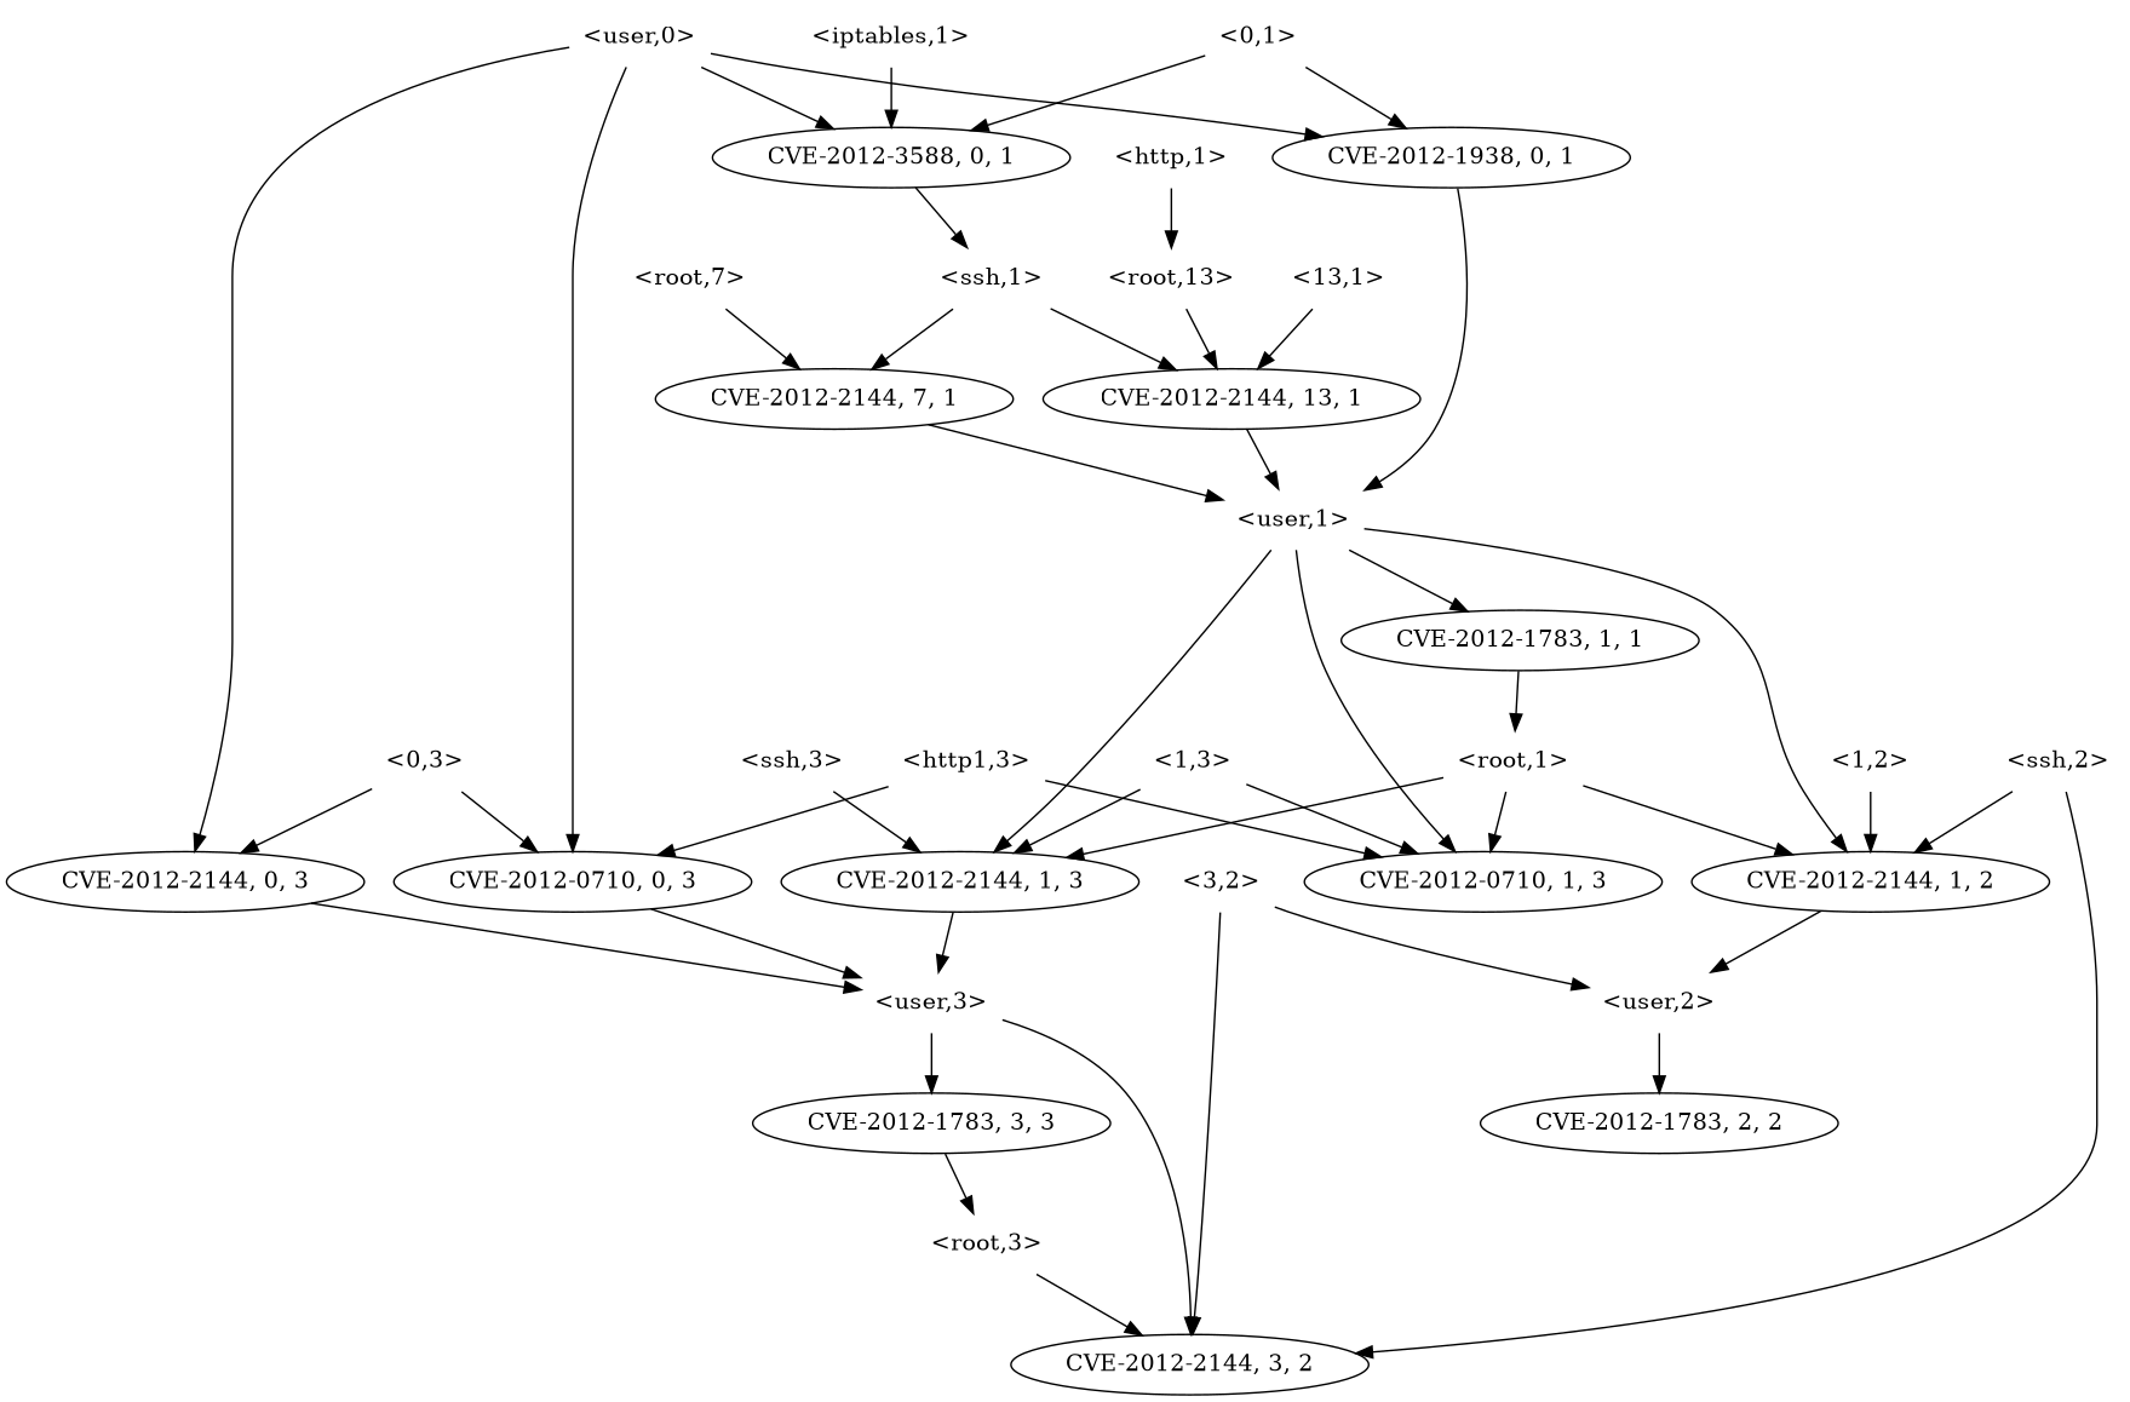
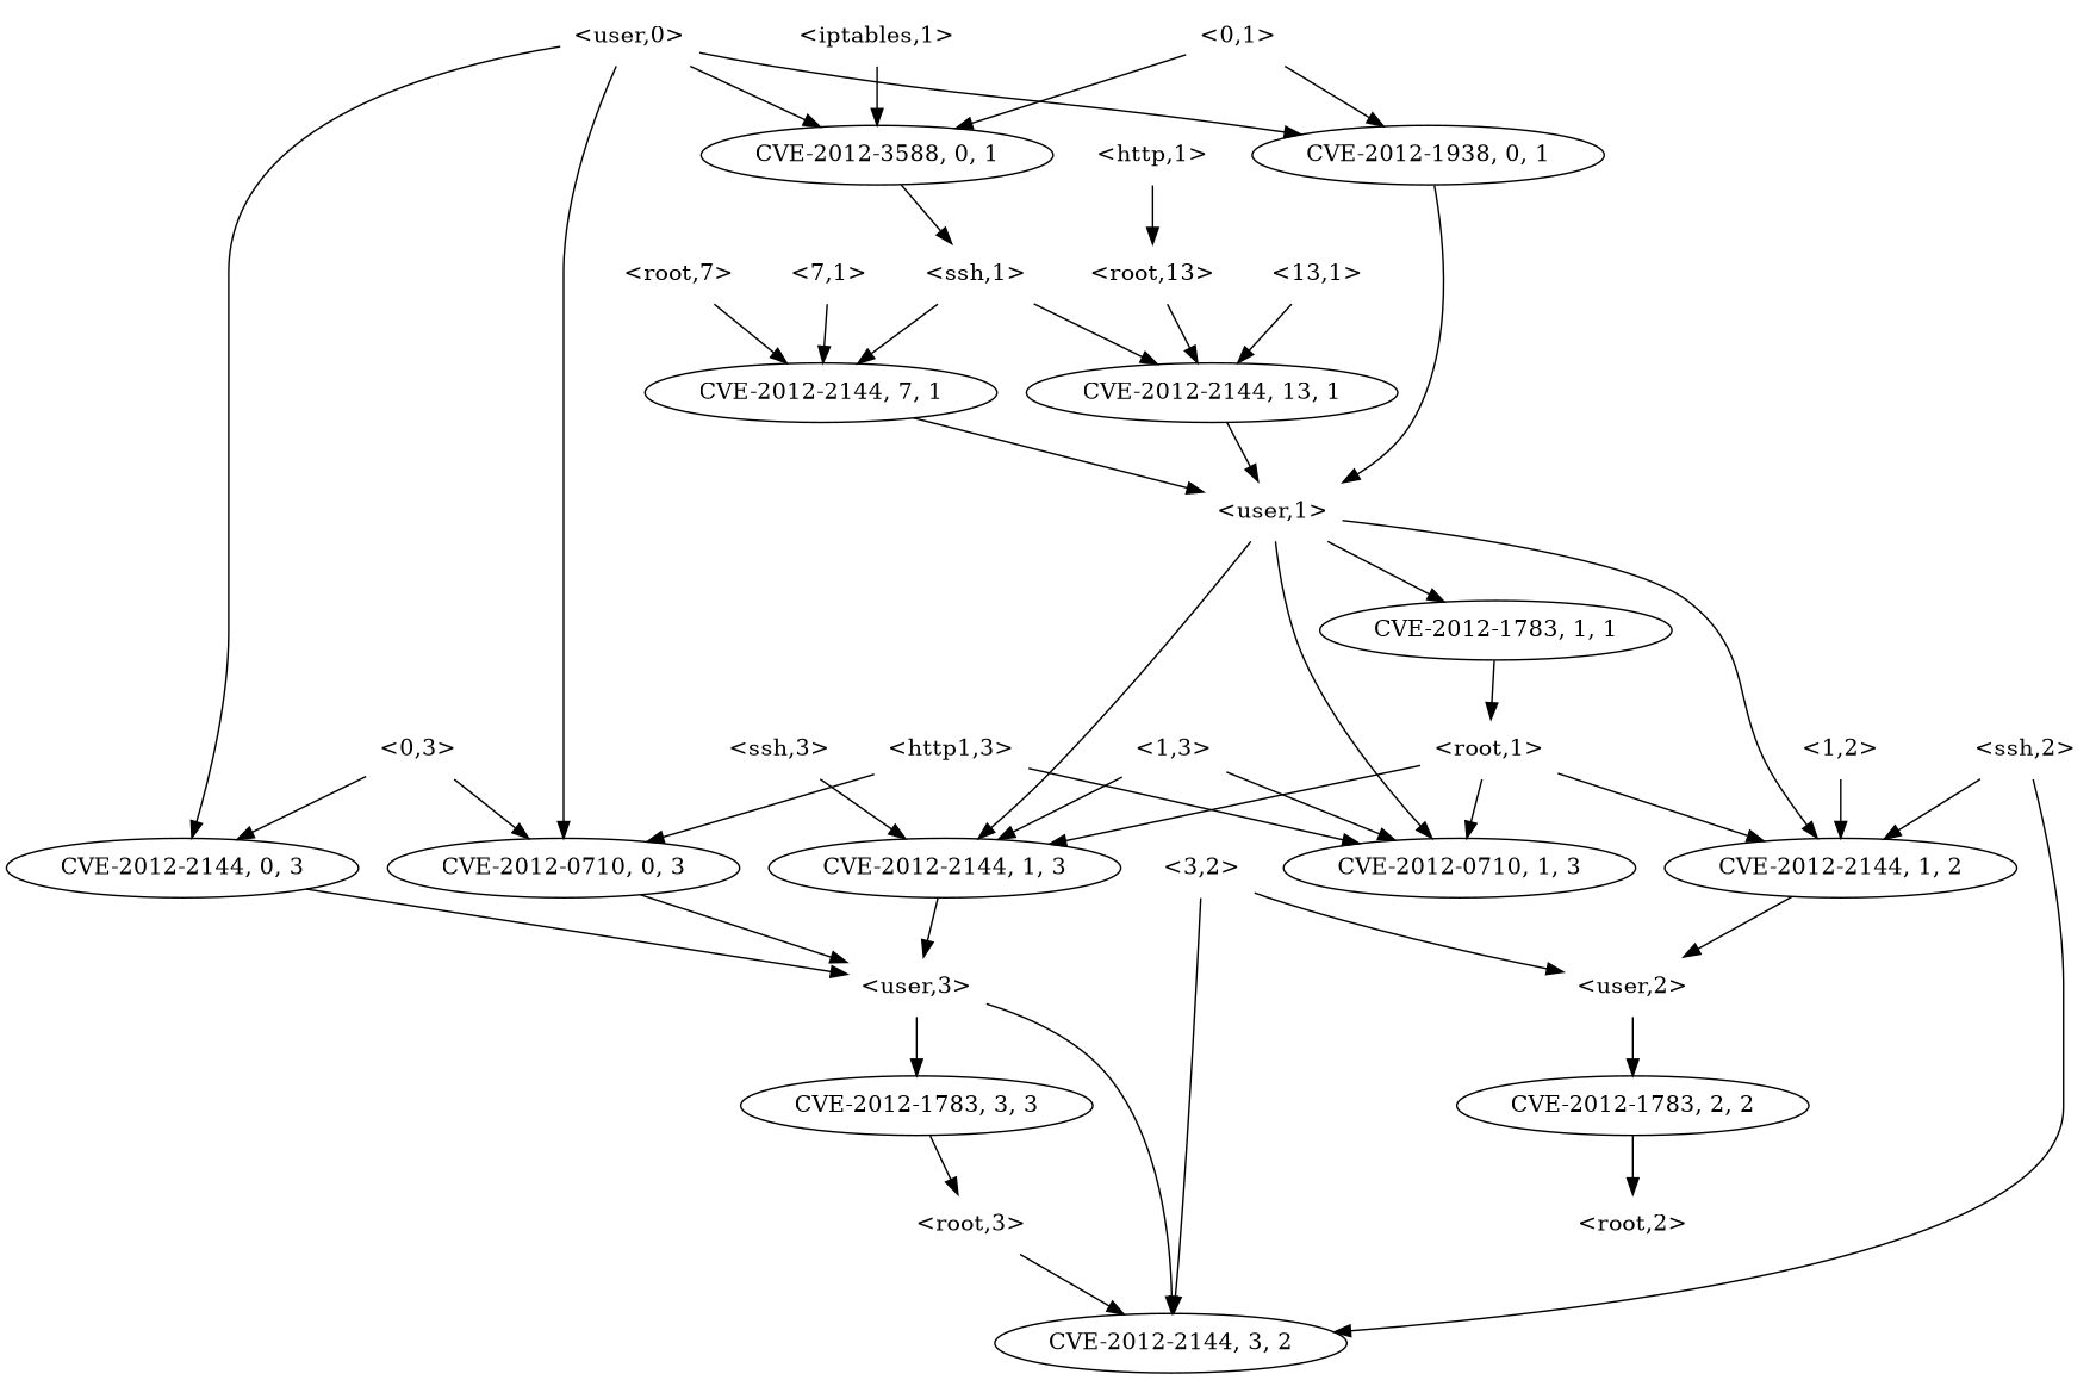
  strict digraph {
    node [shape=plaintext]
    "<0,3>" [height=0.5 width=0.75]
    n2 [height=0.5 label=<CVE-2012-0710, 0, 3> width=2.4499 shape=""]
    n3 [height=0.5 label=<CVE-2012-2144, 0, 3> width=2.4499 shape=""]
    "<user,3>" [height=0.5 width=0.91667]
    n5 [height=0.5 label=<CVE-2012-2144, 3, 2> width=2.4499 shape=""]
    n6 [height=0.5 label=<CVE-2012-1783, 3, 3> width=2.4499 shape=""]
    "<root,3>" [height=0.5 width=0.89583]
    "<ssh,3>" [height=0.5 width=0.84028]
    n9 [height=0.5 label=<CVE-2012-2144, 1, 3> width=2.4499 shape=""]
    "<user,2>" [height=0.5 width=0.91667]
    n11 [height=0.5 label=<CVE-2012-1783, 2, 2> width=2.4499 shape=""]
+   "<root,2>" [height=0.5 width=0.89583]
    "<0,1>" [height=0.5 width=0.75]
    n14 [height=0.5 label=<CVE-2012-1938, 0, 1> width=2.4499 shape=""]
    n15 [height=0.5 label=<CVE-2012-3588, 0, 1> width=2.4499 shape=""]
    "<user,1>" [height=0.5 width=0.91667]
    "<ssh,1>" [height=0.5 width=0.84028]
    n18 [height=0.5 label=<CVE-2012-2144, 1, 2> width=2.4499 shape=""]
    n19 [height=0.5 label=<CVE-2012-1783, 1, 1> width=2.4499 shape=""]
    n20 [height=0.5 label=<CVE-2012-0710, 1, 3> width=2.4499 shape=""]
    n21 [height=0.5 label=<CVE-2012-2144, 7, 1> width=2.4499 shape=""]
    n22 [height=0.5 label=<CVE-2012-2144, 13, 1> width=2.5686 shape=""]
    "<root,1>" [height=0.5 width=0.89583]
    "<root,7>" [height=0.5 width=0.89583]
    "<http,1>" [height=0.5 width=0.89583]
    "<root,13>" [height=0.5 width=1]
    "<iptables,1>" [height=0.5 width=1.1944]
+   "<7,1>" [height=0.5 width=0.75]
    "<http1,3>" [height=0.5 width=0.97917]
    "<3,2>" [height=0.5 width=0.75]
    "<1,3>" [height=0.5 width=0.75]
    "<ssh,2>" [height=0.5 width=0.84028]
    "<13,1>" [height=0.5 width=0.78472]
    "<user,0>" [height=0.5 width=0.91667]
    "<1,2>" [height=0.5 width=0.75]
    "<0,3>" -> n2
    "<0,3>" -> n3
    n2 -> "<user,3>"
    n3 -> "<user,3>"
    "<user,3>" -> n5
    "<user,3>" -> n6
    n6 -> "<root,3>"
    "<root,3>" -> n5
    "<ssh,3>" -> n9
    n9 -> "<user,3>"
    "<user,2>" -> n11
+   n11 -> "<root,2>"
    "<0,1>" -> n14
    "<0,1>" -> n15
    n14 -> "<user,1>"
    n15 -> "<ssh,1>"
    "<user,1>" -> n9
    "<user,1>" -> n18
    "<user,1>" -> n19
    "<user,1>" -> n20
    "<ssh,1>" -> n21
    "<ssh,1>" -> n22
    n18 -> "<user,2>"
    n19 -> "<root,1>"
    n21 -> "<user,1>"
    n22 -> "<user,1>"
    "<root,1>" -> n9
    "<root,1>" -> n18
    "<root,1>" -> n20
    "<root,7>" -> n21
    "<http,1>" -> "<root,13>"
    "<root,13>" -> n22
    "<iptables,1>" -> n15
+   "<7,1>" -> n21
    "<http1,3>" -> n2
    "<http1,3>" -> n20
    "<3,2>" -> n5
    "<3,2>" -> "<user,2>"
    "<1,3>" -> n9
    "<1,3>" -> n20
    "<ssh,2>" -> n5
    "<ssh,2>" -> n18
    "<13,1>" -> n22
    "<user,0>" -> n2
    "<user,0>" -> n3
    "<user,0>" -> n14
    "<user,0>" -> n15
    "<1,2>" -> n18
  }
